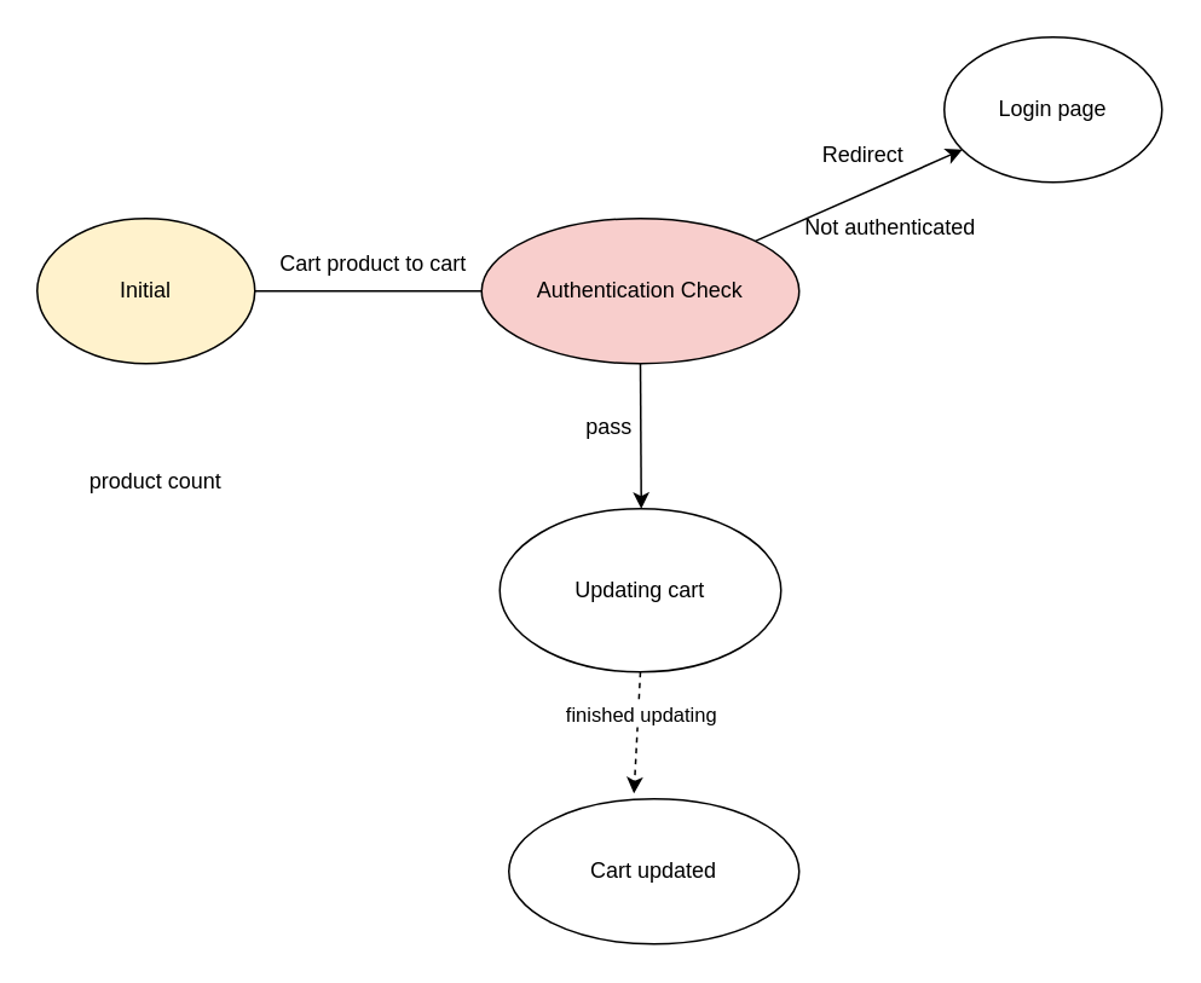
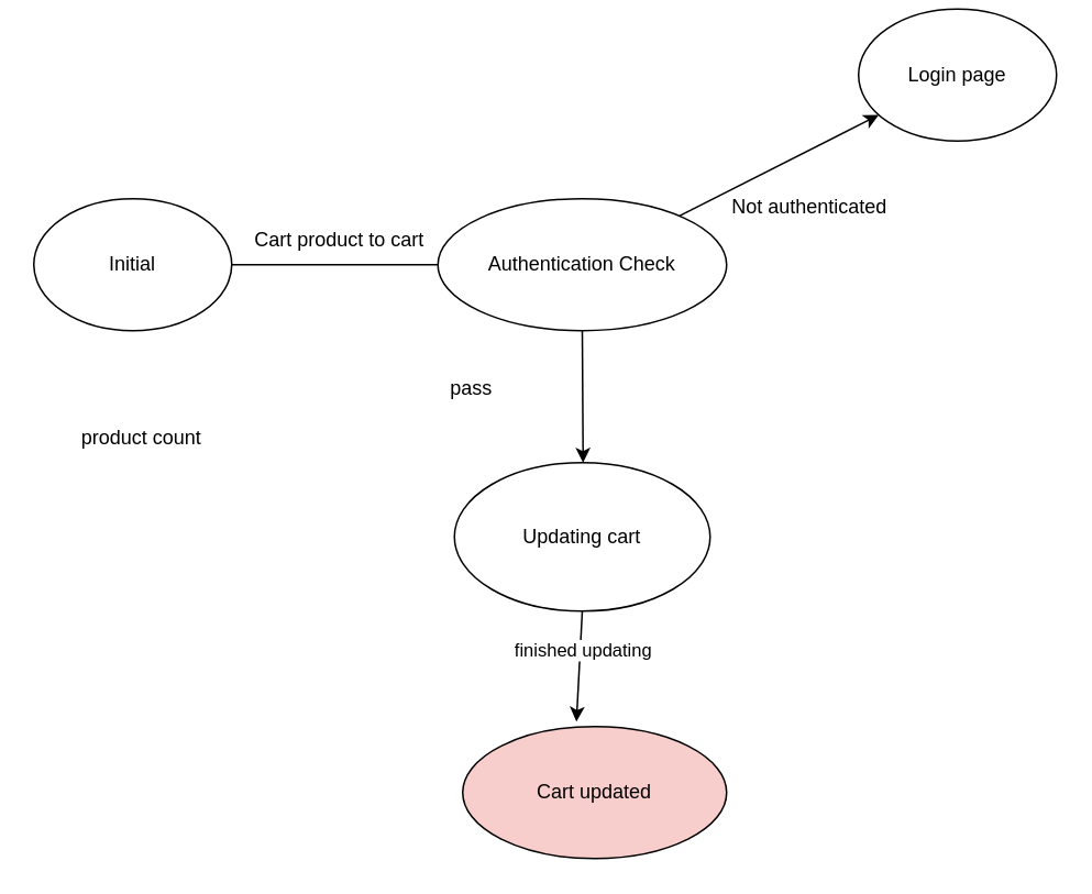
  <mxCell id="0" />
  <mxCell id="1" parent="0" />
- <mxCell id="2" value="Initial" style="ellipse;whiteSpace=wrap;html=1;fillColor=#fff2cc;" vertex="1" parent="1"><mxGeometry x="20" y="120" width="120" height="80" as="geometry" /></mxCell>
- <mxCell id="3" value="Authentication Check" style="ellipse;whiteSpace=wrap;html=1;fillColor=#f8cecc;" vertex="1" parent="1"><mxGeometry x="265" y="120" width="175" height="80" as="geometry" /></mxCell>
+ <mxCell id="2" value="Initial" style="ellipse;whiteSpace=wrap;html=1;" vertex="1" parent="1"><mxGeometry x="20" y="120" width="120" height="80" as="geometry" /></mxCell>
+ <mxCell id="3" value="Authentication Check" style="ellipse;whiteSpace=wrap;html=1;" vertex="1" parent="1"><mxGeometry x="265" y="120" width="175" height="80" as="geometry" /></mxCell>
  <mxCell id="4" value="" style="endArrow=none;html=1;rounded=0;exitX=1;exitY=0.5;exitDx=0;exitDy=0;entryX=0;entryY=0.5;entryDx=0;entryDy=0;" edge="1" parent="1" source="2" target="3"><mxGeometry width="50" height="50" relative="1" as="geometry"><mxPoint x="300" y="330" as="sourcePoint" /><mxPoint x="350" y="280" as="targetPoint" /></mxGeometry></mxCell>
- <mxCell id="5" value="Login page" style="ellipse;whiteSpace=wrap;html=1;" vertex="1" parent="1"><mxGeometry x="520" y="20" width="120" height="80" as="geometry" /></mxCell>
+ <mxCell id="5" value="Login page" style="ellipse;whiteSpace=wrap;html=1;" vertex="1" parent="1"><mxGeometry x="520" y="5" width="120" height="80" as="geometry" /></mxCell>
  <mxCell id="6" value="Cart product to cart" style="text;html=1;align=center;verticalAlign=middle;resizable=0;points=[];autosize=1;strokeColor=none;fillColor=none;" vertex="1" parent="1"><mxGeometry x="135" y="130" width="140" height="30" as="geometry" /></mxCell>
  <mxCell id="7" value="product count" style="text;html=1;align=center;verticalAlign=middle;resizable=0;points=[];autosize=1;strokeColor=none;fillColor=none;" vertex="1" parent="1"><mxGeometry x="35" y="250" width="100" height="30" as="geometry" /></mxCell>
  <mxCell id="8" value="" style="endArrow=classic;html=1;rounded=0;" edge="1" parent="1" source="3" target="5"><mxGeometry width="50" height="50" relative="1" as="geometry"><mxPoint x="300" y="330" as="sourcePoint" /><mxPoint x="350" y="280" as="targetPoint" /></mxGeometry></mxCell>
  <mxCell id="9" value="Not authenticated" style="text;html=1;align=center;verticalAlign=middle;resizable=0;points=[];autosize=1;strokeColor=none;fillColor=none;" vertex="1" parent="1"><mxGeometry x="430" y="110" width="120" height="30" as="geometry" /></mxCell>
- <mxCell id="10" value="Redirect" style="text;html=1;align=center;verticalAlign=middle;resizable=0;points=[];autosize=1;strokeColor=none;fillColor=none;" vertex="1" parent="1"><mxGeometry x="440" y="70" width="70" height="30" as="geometry" /></mxCell>
  <mxCell id="11" value="Updating cart" style="ellipse;whiteSpace=wrap;html=1;" vertex="1" parent="1"><mxGeometry x="275" y="280" width="155" height="90" as="geometry" /></mxCell>
  <mxCell id="12" value="" style="endArrow=classic;html=1;rounded=0;" edge="1" parent="1" source="3"><mxGeometry width="50" height="50" relative="1" as="geometry"><mxPoint x="300" y="360" as="sourcePoint" /><mxPoint x="353" y="280" as="targetPoint" /></mxGeometry></mxCell>
- <mxCell id="13" value="pass" style="text;html=1;align=center;verticalAlign=middle;resizable=0;points=[];autosize=1;strokeColor=none;fillColor=none;" vertex="1" parent="1"><mxGeometry x="310" y="220" width="50" height="30" as="geometry" /></mxCell>
- <mxCell id="14" value="Cart updated" style="ellipse;whiteSpace=wrap;html=1;" vertex="1" parent="1"><mxGeometry x="280" y="440" width="160" height="80" as="geometry" /></mxCell>
- <mxCell id="15" value="" style="endArrow=classic;html=1;rounded=0;entryX=0.431;entryY=-0.037;entryDx=0;entryDy=0;entryPerimeter=0;exitX=0.5;exitY=1;exitDx=0;exitDy=0;dashed=1;" edge="1" parent="1" source="11" target="14"><mxGeometry width="50" height="50" relative="1" as="geometry"><mxPoint x="300" y="300" as="sourcePoint" /><mxPoint x="350" y="250" as="targetPoint" /></mxGeometry></mxCell>
+ <mxCell id="13" value="pass" style="text;html=1;align=center;verticalAlign=middle;resizable=0;points=[];autosize=1;strokeColor=none;fillColor=none;" vertex="1" parent="1"><mxGeometry x="260" y="220" width="50" height="30" as="geometry" /></mxCell>
+ <mxCell id="14" value="Cart updated" style="ellipse;whiteSpace=wrap;html=1;fillColor=#f8cecc;" vertex="1" parent="1"><mxGeometry x="280" y="440" width="160" height="80" as="geometry" /></mxCell>
+ <mxCell id="15" value="" style="endArrow=classic;html=1;rounded=0;entryX=0.431;entryY=-0.037;entryDx=0;entryDy=0;entryPerimeter=0;exitX=0.5;exitY=1;exitDx=0;exitDy=0;" edge="1" parent="1" source="11" target="14"><mxGeometry width="50" height="50" relative="1" as="geometry"><mxPoint x="300" y="300" as="sourcePoint" /><mxPoint x="350" y="250" as="targetPoint" /></mxGeometry></mxCell>
  <mxCell id="16" value="finished updating" style="edgeLabel;html=1;align=center;verticalAlign=middle;resizable=0;points=[];" vertex="1" connectable="0" parent="15"><mxGeometry x="-0.315" y="1" relative="1" as="geometry"><mxPoint as="offset" /></mxGeometry></mxCell>
